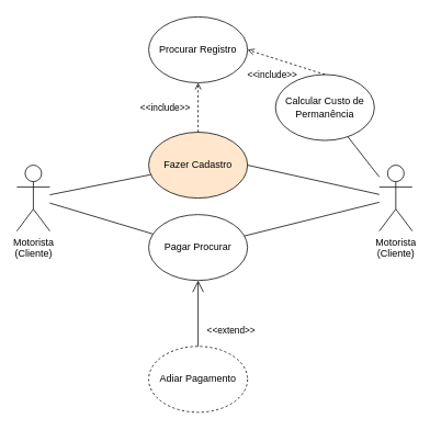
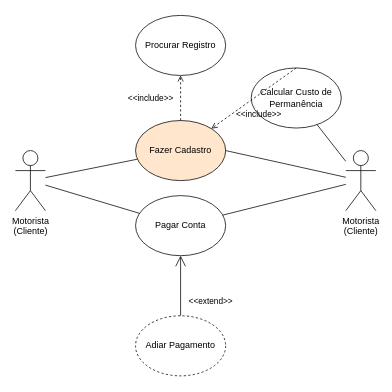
  <mxCell id="0" />
  <mxCell id="1" parent="0" />
  <mxCell id="2" style="rounded=0;orthogonalLoop=1;jettySize=auto;html=1;endArrow=none;endFill=0;" edge="1" parent="1" source="4" target="6"><mxGeometry relative="1" as="geometry" /></mxCell>
  <mxCell id="3" style="rounded=0;orthogonalLoop=1;jettySize=auto;html=1;endArrow=none;endFill=0;" edge="1" parent="1" source="4" target="7"><mxGeometry relative="1" as="geometry" /></mxCell>
  <mxCell id="4" value="Motorista&lt;div&gt;(Cliente)&lt;/div&gt;" style="shape=umlActor;verticalLabelPosition=bottom;verticalAlign=top;html=1;outlineConnect=0;" vertex="1" parent="1"><mxGeometry x="20" y="200" width="40" height="80" as="geometry" /></mxCell>
  <mxCell id="5" value="Procurar Registro" style="ellipse;whiteSpace=wrap;html=1;" vertex="1" parent="1"><mxGeometry x="180" y="20" width="120" height="80" as="geometry" /></mxCell>
  <mxCell id="6" value="Fazer Cadastro" style="ellipse;whiteSpace=wrap;html=1;fillColor=#ffe6cc;" vertex="1" parent="1"><mxGeometry x="180" y="160" width="120" height="80" as="geometry" /></mxCell>
- <mxCell id="7" value="Pagar Procurar" style="ellipse;whiteSpace=wrap;html=1;" vertex="1" parent="1"><mxGeometry x="180" y="260" width="120" height="80" as="geometry" /></mxCell>
+ <mxCell id="7" value="Pagar Conta" style="ellipse;whiteSpace=wrap;html=1;" vertex="1" parent="1"><mxGeometry x="180" y="260" width="120" height="80" as="geometry" /></mxCell>
  <mxCell id="8" value="Adiar Pagamento" style="ellipse;whiteSpace=wrap;html=1;dashed=1;" vertex="1" parent="1"><mxGeometry x="180" y="420" width="120" height="80" as="geometry" /></mxCell>
  <mxCell id="9" value="&amp;lt;&amp;lt;extend&amp;gt;&amp;gt;" style="edgeStyle=none;html=1;startArrow=open;endArrow=none;startSize=12;verticalAlign=bottom;dashed=0;labelBackgroundColor=none;rounded=0;exitX=0.5;exitY=1;exitDx=0;exitDy=0;entryX=0.5;entryY=0;entryDx=0;entryDy=0;" edge="1" parent="1" source="7" target="8"><mxGeometry x="0.75" y="40" width="160" relative="1" as="geometry"><mxPoint x="240" y="420" as="sourcePoint" /><mxPoint x="400" y="420" as="targetPoint" /><mxPoint as="offset" /></mxGeometry></mxCell>
  <mxCell id="10" value="&amp;lt;&amp;lt;include&amp;gt;&amp;gt;" style="edgeStyle=none;html=1;endArrow=open;verticalAlign=bottom;dashed=1;labelBackgroundColor=none;rounded=0;entryX=0.5;entryY=1;entryDx=0;entryDy=0;exitX=0.5;exitY=0;exitDx=0;exitDy=0;" edge="1" parent="1" source="6" target="5"><mxGeometry x="-0.333" y="40" width="160" relative="1" as="geometry"><mxPoint x="100" y="150" as="sourcePoint" /><mxPoint x="260" y="150" as="targetPoint" /><mxPoint as="offset" /></mxGeometry></mxCell>
  <mxCell id="11" value="Calcular Custo de Permanência" style="ellipse;whiteSpace=wrap;html=1;" vertex="1" parent="1"><mxGeometry x="334" y="90" width="120" height="80" as="geometry" /></mxCell>
- <mxCell id="12" value="&amp;lt;&amp;lt;include&amp;gt;&amp;gt;" style="edgeStyle=none;html=1;endArrow=open;verticalAlign=bottom;dashed=1;labelBackgroundColor=none;rounded=0;entryX=1;entryY=0.5;entryDx=0;entryDy=0;exitX=0.5;exitY=0;exitDx=0;exitDy=0;" edge="1" parent="1" source="11" target="5"><mxGeometry x="0.174" y="29" width="160" relative="1" as="geometry"><mxPoint x="250" y="170" as="sourcePoint" /><mxPoint x="250" y="110" as="targetPoint" /><mxPoint as="offset" /></mxGeometry></mxCell>
+ <mxCell id="12" value="&amp;lt;&amp;lt;include&amp;gt;&amp;gt;" style="edgeStyle=none;html=1;endArrow=open;verticalAlign=bottom;dashed=1;labelBackgroundColor=none;rounded=0;exitX=0.5;exitY=0;exitDx=0;exitDy=0;" edge="1" parent="1" source="11" target="6"><mxGeometry x="0.174" y="29" width="160" relative="1" as="geometry"><mxPoint x="250" y="170" as="sourcePoint" /><mxPoint x="250" y="110" as="targetPoint" /><mxPoint as="offset" /></mxGeometry></mxCell>
  <mxCell id="13" style="rounded=0;orthogonalLoop=1;jettySize=auto;html=1;entryX=1;entryY=0.5;entryDx=0;entryDy=0;endArrow=none;endFill=0;" edge="1" parent="1" source="16" target="6"><mxGeometry relative="1" as="geometry" /></mxCell>
  <mxCell id="14" style="rounded=0;orthogonalLoop=1;jettySize=auto;html=1;endArrow=none;endFill=0;" edge="1" parent="1" source="16" target="7"><mxGeometry relative="1" as="geometry" /></mxCell>
  <mxCell id="15" style="rounded=0;orthogonalLoop=1;jettySize=auto;html=1;endArrow=none;endFill=0;" edge="1" parent="1" source="16" target="11"><mxGeometry relative="1" as="geometry" /></mxCell>
  <mxCell id="16" value="Motorista&lt;div&gt;(Cliente)&lt;/div&gt;" style="shape=umlActor;verticalLabelPosition=bottom;verticalAlign=top;html=1;outlineConnect=0;" vertex="1" parent="1"><mxGeometry x="460" y="200" width="40" height="80" as="geometry" /></mxCell>
